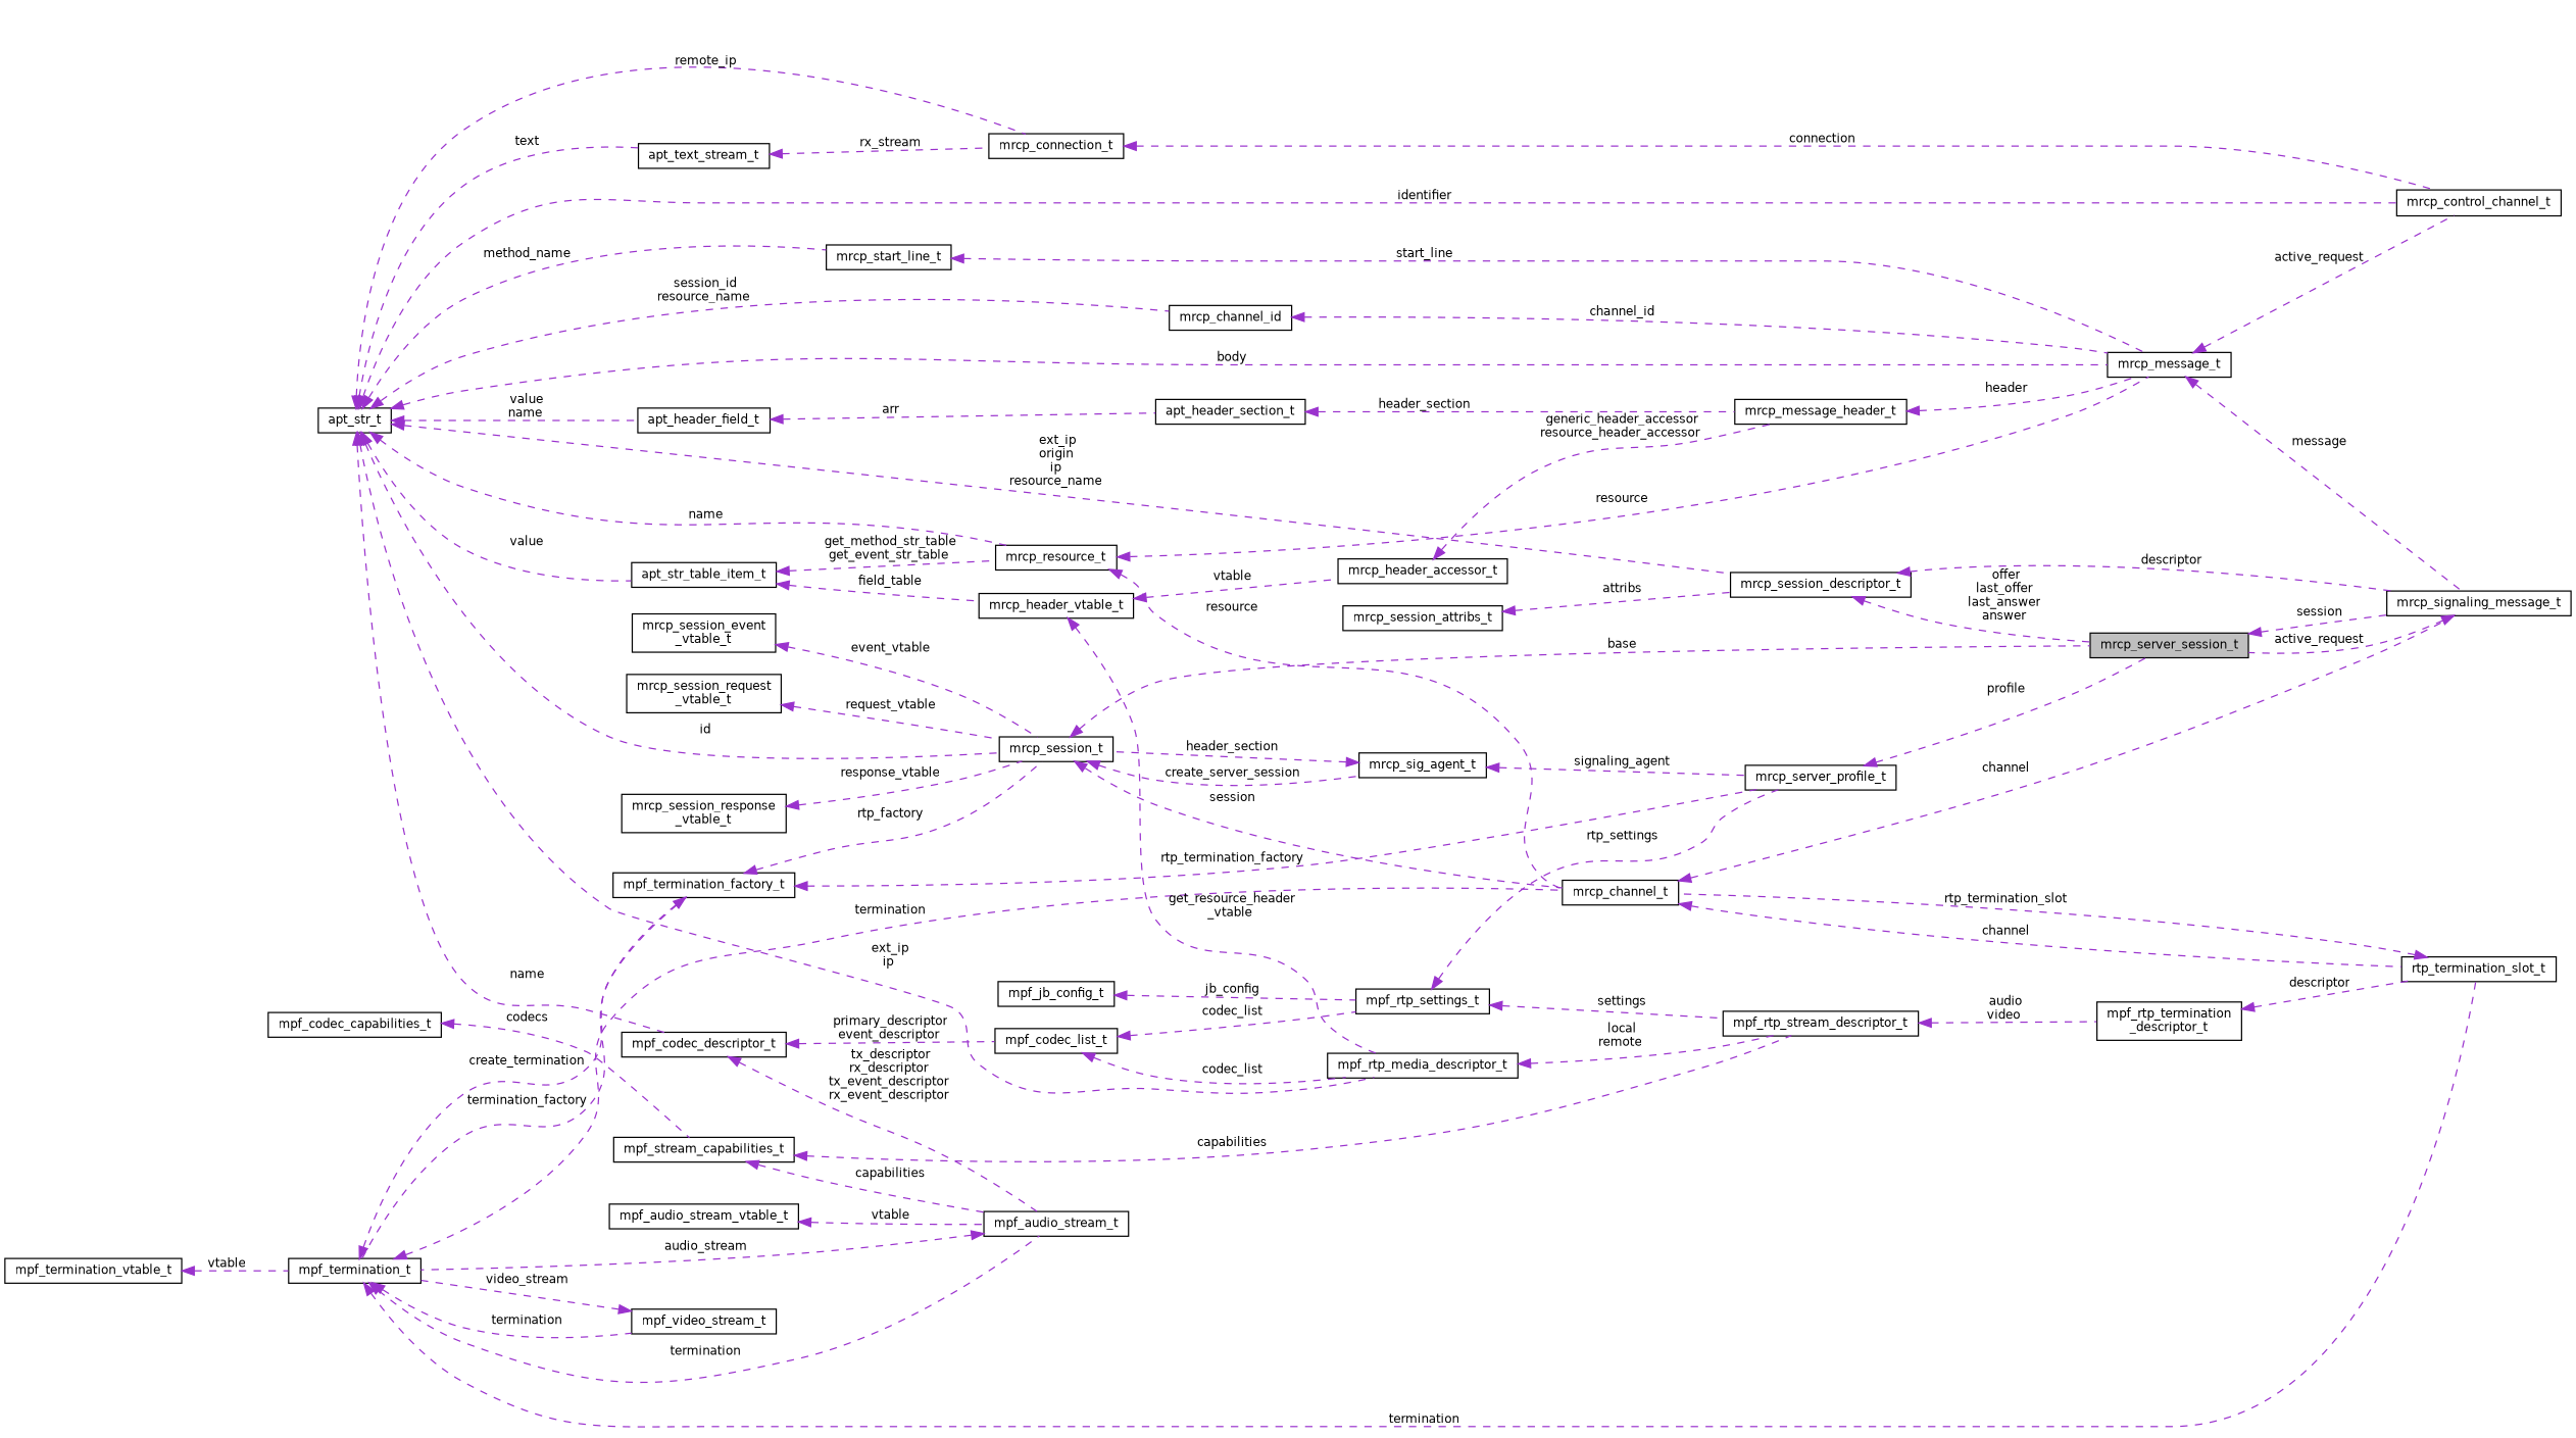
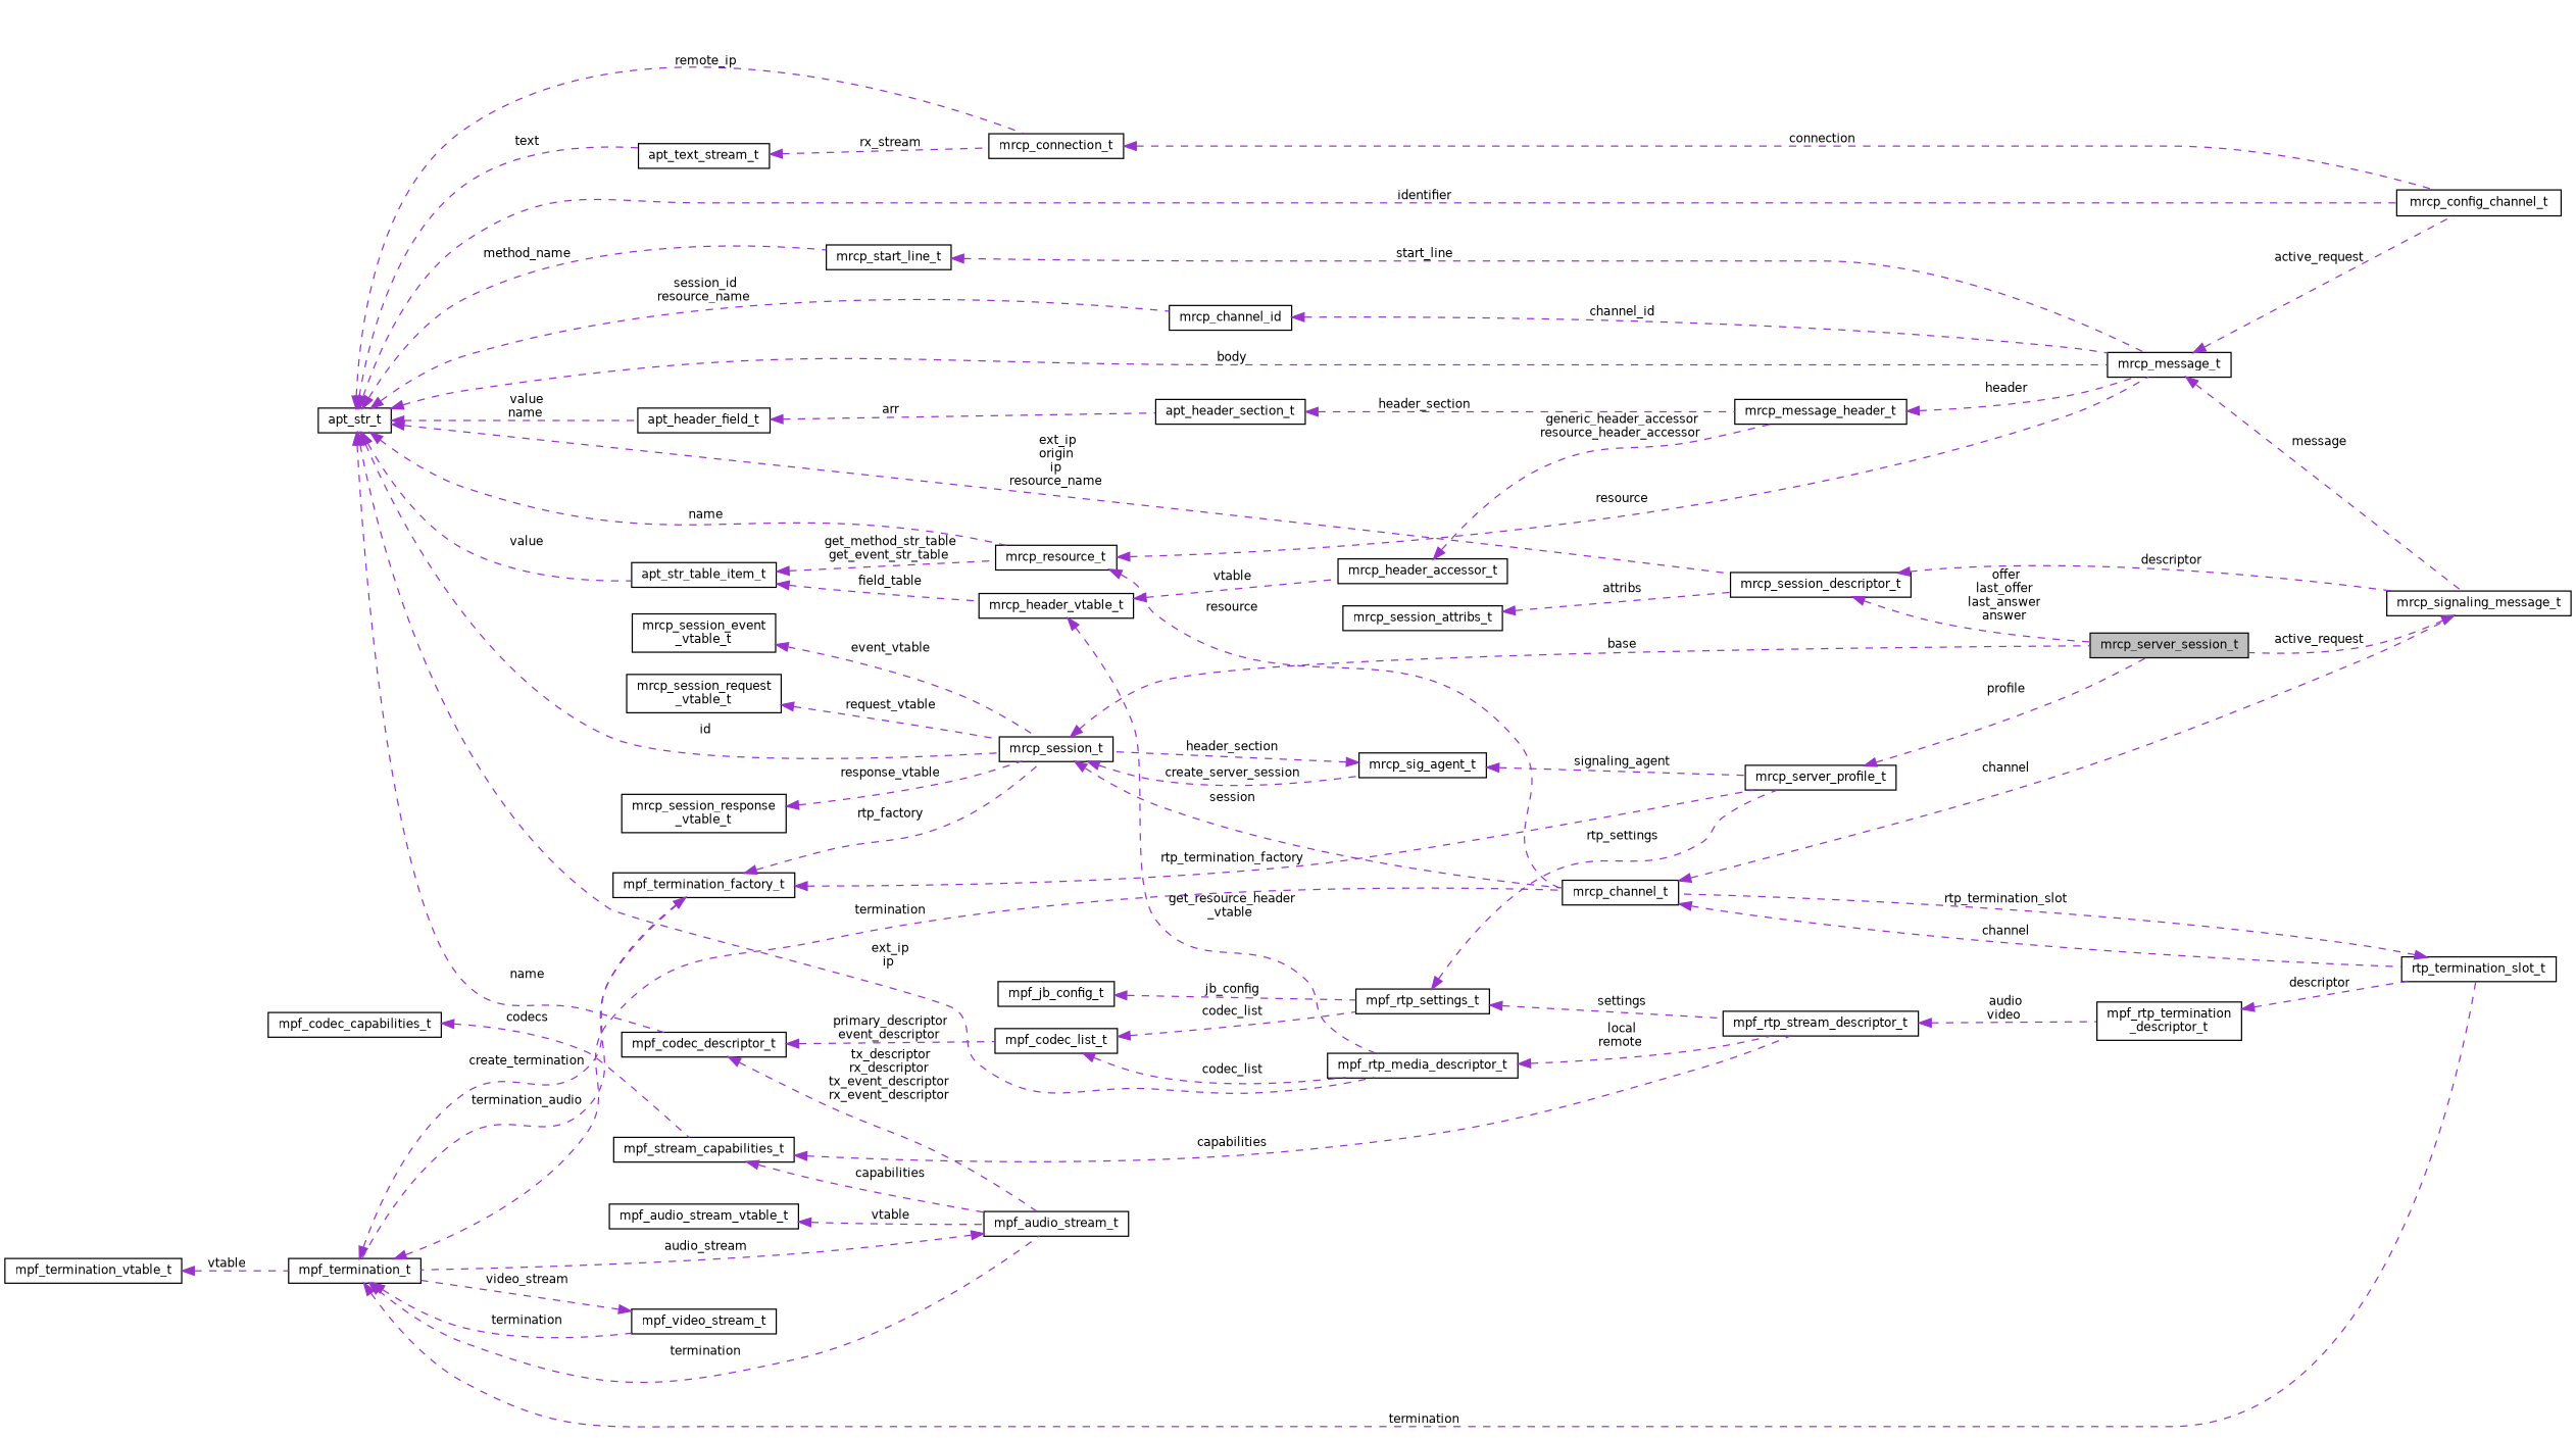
  digraph {
    rankdir=LR
    node [color=black fillcolor=white fontname=Helvetica fontsize=10 shape=record style=filled]
    edge [color=darkorchid3 dir=back fontname=Helvetica fontsize=10 labelfontname=Helvetica labelfontsize=10 style=dashed]
    n1 [fillcolor=grey75 fontcolor=black height=0.2 label=mrcp_server_session_t width=0.4]
    n2 [height=0.2 label=mrcp_signaling_message_t width=0.4]
    n3 [height=0.2 label=mrcp_session_t width=0.4]
    n4 [height=0.2 label=mrcp_sig_agent_t width=0.4]
    n5 [height=0.2 label=mrcp_channel_t width=0.4]
    n6 [height=0.2 label=mrcp_server_profile_t width=0.4]
    n7 [height=0.2 label=rtp_termination_slot_t width=0.4]
    n8 [height=0.2 label="mrcp_session_event\l_vtable_t" width=0.4]
    n9 [height=0.2 label=mpf_termination_factory_t width=0.4]
    n10 [height=0.2 label=mpf_termination_t width=0.4]
    n11 [height=0.2 label=mpf_audio_stream_t width=0.4]
    n12 [height=0.2 label=mpf_video_stream_t width=0.4]
    n13 [height=0.2 label=mpf_termination_vtable_t width=0.4]
    n14 [height=0.2 label=mpf_audio_stream_vtable_t width=0.4]
    n15 [height=0.2 label=mpf_stream_capabilities_t width=0.4]
    n16 [height=0.2 label=mpf_rtp_stream_descriptor_t width=0.4]
    n17 [height=0.2 label="mpf_rtp_termination\l_descriptor_t" width=0.4]
    n18 [height=0.2 label=mpf_codec_capabilities_t width=0.4]
    n19 [height=0.2 label=mpf_codec_descriptor_t width=0.4]
    n20 [height=0.2 label=mpf_codec_list_t width=0.4]
    n21 [height=0.2 label=mpf_rtp_media_descriptor_t width=0.4]
    n22 [height=0.2 label=mpf_rtp_settings_t width=0.4]
    n23 [height=0.2 label=apt_str_t width=0.4]
    n24 [height=0.2 label=mrcp_session_descriptor_t width=0.4]
    n25 [height=0.2 label=mrcp_message_t width=0.4]
    n26 [height=0.2 label=mrcp_start_line_t width=0.4]
    n27 [height=0.2 label=apt_header_field_t width=0.4]
    n28 [height=0.2 label=apt_str_table_item_t width=0.4]
    n29 [height=0.2 label=mrcp_resource_t width=0.4]
    n30 [height=0.2 label=mrcp_channel_id width=0.4]
-   n31 [height=0.2 label=mrcp_control_channel_t width=0.4]
+   n31 [height=0.2 label=mrcp_config_channel_t width=0.4]
    n32 [height=0.2 label=mrcp_connection_t width=0.4]
    n33 [height=0.2 label=apt_text_stream_t width=0.4]
    n34 [height=0.2 label=apt_header_section_t width=0.4]
    n35 [height=0.2 label=mrcp_header_vtable_t width=0.4]
    n36 [height=0.2 label="mrcp_session_request\l_vtable_t" width=0.4]
    n37 [height=0.2 label="mrcp_session_response\l_vtable_t" width=0.4]
    n38 [height=0.2 label=mrcp_session_attribs_t width=0.4]
    n39 [height=0.2 label=mrcp_message_header_t width=0.4]
    n40 [height=0.2 label=mrcp_header_accessor_t width=0.4]
    n41 [height=0.2 label=mpf_jb_config_t width=0.4]
-   n1 -> n2 [label=" session"]
    n2 -> n1 [label=" active_request"]
    n3 -> n1 [label=" base"]
    n3 -> n4 [label=" create_server_session"]
    n3 -> n5 [label=" session"]
    n4 -> n3 [label=" header_section"]
    n4 -> n6 [label=" signaling_agent"]
    n5 -> n2 [label=" channel"]
    n5 -> n7 [label=" channel"]
    n6 -> n1 [label=" profile"]
    n7 -> n5 [label=" rtp_termination_slot"]
    n8 -> n3 [label=" event_vtable"]
    n9 -> n3 [label=" rtp_factory"]
    n9 -> n6 [label=" rtp_termination_factory"]
-   n9 -> n10 [label=" termination_factory"]
+   n9 -> n10 [label=" termination_audio"]
    n10 -> n5 [label=" termination"]
    n10 -> n7 [label=" termination"]
    n10 -> n9 [label=" create_termination"]
    n10 -> n11 [label=" termination"]
    n10 -> n12 [label=" termination"]
    n11 -> n10 [label=" audio_stream"]
    n12 -> n10 [label=" video_stream"]
    n13 -> n10 [label=" vtable"]
    n14 -> n11 [label=" vtable"]
    n15 -> n11 [label=" capabilities"]
    n15 -> n16 [label=" capabilities"]
    n16 -> n17 [label=" audio\nvideo"]
    n17 -> n7 [label=" descriptor"]
    n18 -> n15 [label=" codecs"]
    n19 -> n11 [label=" tx_descriptor\nrx_descriptor\ntx_event_descriptor\nrx_event_descriptor"]
    n19 -> n20 [label=" primary_descriptor\nevent_descriptor"]
    n20 -> n21 [label=" codec_list"]
    n20 -> n22 [label=" codec_list"]
    n21 -> n16 [label=" local\nremote"]
    n22 -> n6 [label=" rtp_settings"]
    n22 -> n16 [label=" settings"]
    n23 -> n3 [label=" id"]
    n23 -> n19 [label=" name"]
    n23 -> n21 [label=" ext_ip\nip"]
    n23 -> n24 [label=" ext_ip\norigin\nip\nresource_name"]
    n23 -> n25 [label=" body"]
    n23 -> n26 [label=" method_name"]
    n23 -> n27 [label=" value\nname"]
    n23 -> n28 [label=" value"]
    n23 -> n29 [label=" name"]
    n23 -> n30 [label=" session_id\nresource_name"]
    n23 -> n31 [label=" identifier"]
    n23 -> n32 [label=" remote_ip"]
    n23 -> n33 [label=" text"]
    n24 -> n1 [label=" offer\nlast_offer\nlast_answer\nanswer"]
    n24 -> n2 [label=" descriptor"]
    n25 -> n2 [label=" message"]
    n25 -> n31 [label=" active_request"]
    n26 -> n25 [label=" start_line"]
    n27 -> n34 [label=" arr"]
    n28 -> n29 [label=" get_method_str_table\nget_event_str_table"]
    n28 -> n35 [label=" field_table"]
    n29 -> n5 [label=" resource"]
    n29 -> n25 [label=" resource"]
    n30 -> n25 [label=" channel_id"]
    n32 -> n31 [label=" connection"]
    n33 -> n32 [label=" rx_stream"]
    n34 -> n39 [label=" header_section"]
    n35 -> n21 [label=" get_resource_header\l_vtable"]
    n35 -> n40 [label=" vtable"]
    n36 -> n3 [label=" request_vtable"]
    n37 -> n3 [label=" response_vtable"]
    n38 -> n24 [label=" attribs"]
    n39 -> n25 [label=" header"]
    n40 -> n39 [label=" generic_header_accessor\nresource_header_accessor"]
    n41 -> n22 [label=" jb_config"]
  }
